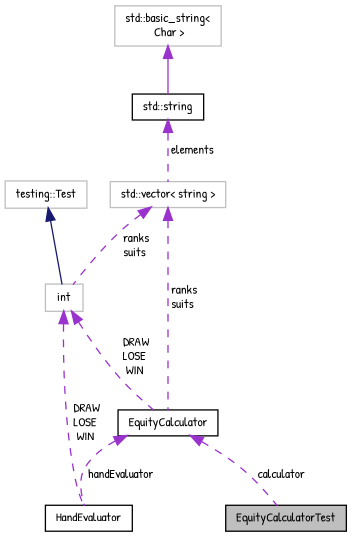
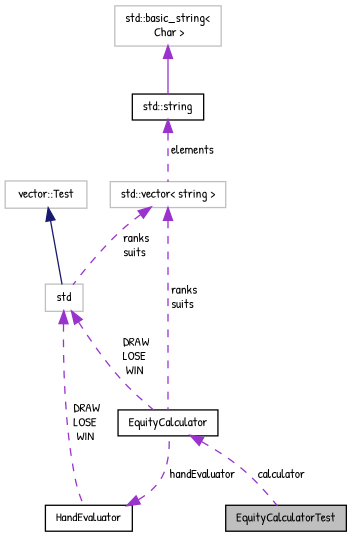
  digraph {
    fontname="Patrick Hand"
    node [color=black fillcolor=white fontname="Patrick Hand" fontsize=10 shape=record style=filled]
    edge [color=darkorchid3 dir=back fontname="Patrick Hand" fontsize=10 labelfontname=Helvetica labelfontsize=10 style=dashed]
    n1 [fillcolor=grey75 fontcolor=black height=0.2 label=EquityCalculatorTest width=0.4]
-   n2 [color=grey75 height=0.2 label="testing::Test" width=0.4]
-   n3 [color=grey75 height=0.2 label=int width=0.4]
+   n2 [color=grey75 height=0.2 label="vector::Test" width=0.4]
+   n3 [color=grey75 height=0.2 label=std width=0.4]
    n4 [height=0.2 label=EquityCalculator width=0.4]
    n5 [height=0.2 label=HandEvaluator width=0.4]
    n6 [color=grey75 height=0.2 label="std::vector\< string \>" width=0.4]
    n7 [height=0.2 label="std::string" width=0.4]
    n8 [color=grey75 height=0.2 label="std::basic_string\<\l Char \>" width=0.4]
    n2 -> n3 [color=midnightblue style=solid]
    n3 -> n4 [label=" DRAW\nLOSE\nWIN"]
    n3 -> n5 [label=" DRAW\nLOSE\nWIN"]
    n4 -> n1 [label=" calculator"]
-   n4 -> n5 [label=" handEvaluator"]
+   n5 -> n4 [label=" handEvaluator"]
    n6 -> n3 [label=" ranks\nsuits"]
    n6 -> n4 [label=" ranks\nsuits"]
    n7 -> n6 [label=" elements"]
    n8 -> n7 [style=solid]
  }
